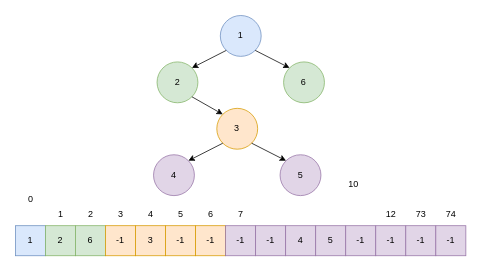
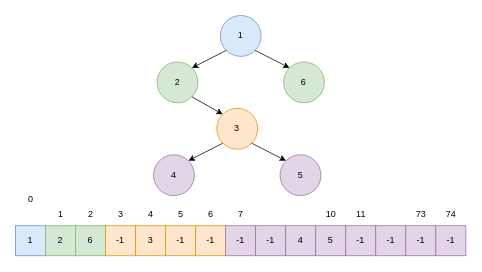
  <mxCell id="0" />
  <mxCell id="1" parent="0" />
  <mxCell id="2" value="1" style="rounded=0;whiteSpace=wrap;html=1;fillColor=#dae8fc;strokeColor=#6c8ebf;" parent="1" vertex="1"><mxGeometry y="300" width="40" height="40" as="geometry" x="20" /></mxCell>
  <mxCell id="3" value="2" style="rounded=0;whiteSpace=wrap;html=1;fillColor=#d5e8d4;strokeColor=#82b366;" parent="1" vertex="1"><mxGeometry x="60" y="300" width="40" height="40" as="geometry" /></mxCell>
  <mxCell id="4" value="6" style="rounded=0;whiteSpace=wrap;html=1;fillColor=#d5e8d4;strokeColor=#82b366;" parent="1" vertex="1"><mxGeometry x="100" y="300" width="40" height="40" as="geometry" /></mxCell>
  <mxCell id="5" value="-1" style="rounded=0;whiteSpace=wrap;html=1;fillColor=#ffe6cc;strokeColor=#d79b00;" parent="1" vertex="1"><mxGeometry x="140" y="300" width="40" height="40" as="geometry" /></mxCell>
  <mxCell id="6" value="3" style="rounded=0;whiteSpace=wrap;html=1;fillColor=#ffe6cc;strokeColor=#d79b00;" parent="1" vertex="1"><mxGeometry x="180" y="300" width="40" height="40" as="geometry" /></mxCell>
  <mxCell id="7" value="-1" style="rounded=0;whiteSpace=wrap;html=1;fillColor=#ffe6cc;strokeColor=#d79b00;" parent="1" vertex="1"><mxGeometry x="220" y="300" width="40" height="40" as="geometry" /></mxCell>
  <mxCell id="8" value="-1" style="rounded=0;whiteSpace=wrap;html=1;fillColor=#ffe6cc;strokeColor=#d79b00;" parent="1" vertex="1"><mxGeometry x="260" y="300" width="40" height="40" as="geometry" /></mxCell>
  <mxCell id="9" value="-1" style="rounded=0;whiteSpace=wrap;html=1;fillColor=#e1d5e7;strokeColor=#9673a6;" parent="1" vertex="1"><mxGeometry x="300" y="300" width="40" height="40" as="geometry" /></mxCell>
  <mxCell id="10" value="-1" style="rounded=0;whiteSpace=wrap;html=1;fillColor=#e1d5e7;strokeColor=#9673a6;" parent="1" vertex="1"><mxGeometry x="340" y="300" width="40" height="40" as="geometry" /></mxCell>
  <mxCell id="11" value="4" style="rounded=0;whiteSpace=wrap;html=1;fillColor=#e1d5e7;strokeColor=#9673a6;" parent="1" vertex="1"><mxGeometry x="380" y="300" width="40" height="40" as="geometry" /></mxCell>
  <mxCell id="12" value="5" style="rounded=0;whiteSpace=wrap;html=1;fillColor=#e1d5e7;strokeColor=#9673a6;" parent="1" vertex="1"><mxGeometry x="420" y="300" width="40" height="40" as="geometry" /></mxCell>
  <mxCell id="13" value="-1" style="rounded=0;whiteSpace=wrap;html=1;fillColor=#e1d5e7;strokeColor=#9673a6;" parent="1" vertex="1"><mxGeometry x="460" y="300" width="40" height="40" as="geometry" /></mxCell>
  <mxCell id="14" value="-1" style="rounded=0;whiteSpace=wrap;html=1;fillColor=#e1d5e7;strokeColor=#9673a6;" parent="1" vertex="1"><mxGeometry x="500" y="300" width="40" height="40" as="geometry" /></mxCell>
  <mxCell id="15" value="-1" style="rounded=0;whiteSpace=wrap;html=1;fillColor=#e1d5e7;strokeColor=#9673a6;" parent="1" vertex="1"><mxGeometry x="540" y="300" width="40" height="40" as="geometry" /></mxCell>
  <mxCell id="16" value="-1" style="rounded=0;whiteSpace=wrap;html=1;fillColor=#e1d5e7;strokeColor=#9673a6;" parent="1" vertex="1"><mxGeometry x="580" y="300" width="40" height="40" as="geometry" /></mxCell>
  <mxCell id="17" value="0" style="text;html=1;align=center;verticalAlign=middle;resizable=0;points=[];autosize=1;strokeColor=none;fillColor=none;" parent="1" vertex="1"><mxGeometry x="25" y="250" width="30" height="30" as="geometry" /></mxCell>
  <mxCell id="18" value="1" style="text;html=1;align=center;verticalAlign=middle;resizable=0;points=[];autosize=1;strokeColor=none;fillColor=none;" parent="1" vertex="1"><mxGeometry x="65" y="270" width="30" height="30" as="geometry" /></mxCell>
  <mxCell id="19" value="2" style="text;html=1;align=center;verticalAlign=middle;resizable=0;points=[];autosize=1;strokeColor=none;fillColor=none;" parent="1" vertex="1"><mxGeometry x="105" y="270" width="30" height="30" as="geometry" /></mxCell>
  <mxCell id="20" value="3" style="text;html=1;align=center;verticalAlign=middle;resizable=0;points=[];autosize=1;strokeColor=none;fillColor=none;" parent="1" vertex="1"><mxGeometry x="145" y="270" width="30" height="30" as="geometry" /></mxCell>
  <mxCell id="21" value="4" style="text;html=1;align=center;verticalAlign=middle;resizable=0;points=[];autosize=1;strokeColor=none;fillColor=none;" parent="1" vertex="1"><mxGeometry x="185" y="270" width="30" height="30" as="geometry" /></mxCell>
  <mxCell id="22" value="5" style="text;html=1;align=center;verticalAlign=middle;resizable=0;points=[];autosize=1;strokeColor=none;fillColor=none;" parent="1" vertex="1"><mxGeometry x="225" y="270" width="30" height="30" as="geometry" /></mxCell>
  <mxCell id="23" value="6" style="text;html=1;align=center;verticalAlign=middle;resizable=0;points=[];autosize=1;strokeColor=none;fillColor=none;" parent="1" vertex="1"><mxGeometry x="265" y="270" width="30" height="30" as="geometry" /></mxCell>
  <mxCell id="24" value="7" style="text;html=1;align=center;verticalAlign=middle;resizable=0;points=[];autosize=1;strokeColor=none;fillColor=none;" parent="1" vertex="1"><mxGeometry x="305" y="270" width="30" height="30" as="geometry" /></mxCell>
- <mxCell id="25" value="10" style="text;html=1;align=center;verticalAlign=middle;resizable=0;points=[];autosize=1;strokeColor=none;fillColor=none;" parent="1" vertex="1"><mxGeometry x="450" y="230" width="40" height="30" as="geometry" /></mxCell>
- <mxCell id="27" value="12" style="text;html=1;align=center;verticalAlign=middle;resizable=0;points=[];autosize=1;strokeColor=none;fillColor=none;" parent="1" vertex="1"><mxGeometry x="500" y="270" width="40" height="30" as="geometry" /></mxCell>
+ <mxCell id="25" value="10" style="text;html=1;align=center;verticalAlign=middle;resizable=0;points=[];autosize=1;strokeColor=none;fillColor=none;" parent="1" vertex="1"><mxGeometry x="420" y="270" width="40" height="30" as="geometry" /></mxCell>
+ <mxCell id="26" value="11" style="text;html=1;align=center;verticalAlign=middle;resizable=0;points=[];autosize=1;strokeColor=none;fillColor=none;" parent="1" vertex="1"><mxGeometry x="460" y="270" width="40" height="30" as="geometry" /></mxCell>
  <mxCell id="28" value="73" style="text;html=1;align=center;verticalAlign=middle;resizable=0;points=[];autosize=1;strokeColor=none;fillColor=none;" parent="1" vertex="1"><mxGeometry x="540" y="270" width="40" height="30" as="geometry" /></mxCell>
  <mxCell id="29" value="74" style="text;html=1;align=center;verticalAlign=middle;resizable=0;points=[];autosize=1;strokeColor=none;fillColor=none;" parent="1" vertex="1"><mxGeometry x="580" y="270" width="40" height="30" as="geometry" /></mxCell>
  <mxCell id="30" value="" style="group" parent="1" vertex="1" connectable="0"><mxGeometry x="204" width="230" height="240" as="geometry" y="20" /></mxCell>
  <mxCell id="31" value="1" style="ellipse;whiteSpace=wrap;html=1;aspect=fixed;fillColor=#dae8fc;strokeColor=#6c8ebf;" parent="30" vertex="1"><mxGeometry x="88.954" width="54.43" height="54.43" as="geometry" /></mxCell>
  <mxCell id="32" value="2" style="ellipse;whiteSpace=wrap;html=1;aspect=fixed;fillColor=#d5e8d4;strokeColor=#82b366;" parent="30" vertex="1"><mxGeometry x="4.682" y="61.825" width="54.43" height="54.43" as="geometry" /></mxCell>
  <mxCell id="33" value="6" style="ellipse;whiteSpace=wrap;html=1;aspect=fixed;fillColor=#d5e8d4;strokeColor=#82b366;" parent="30" vertex="1"><mxGeometry x="173.227" y="61.825" width="54.43" height="54.43" as="geometry" /></mxCell>
  <mxCell id="34" value="3" style="ellipse;whiteSpace=wrap;html=1;aspect=fixed;fillColor=#ffe6cc;strokeColor=#d79b00;" parent="30" vertex="1"><mxGeometry x="84.272" y="123.65" width="54.43" height="54.43" as="geometry" /></mxCell>
  <mxCell id="35" value="4" style="ellipse;whiteSpace=wrap;html=1;aspect=fixed;fillColor=#e1d5e7;strokeColor=#9673a6;" parent="30" vertex="1"><mxGeometry y="185.475" width="54.43" height="54.43" as="geometry" /></mxCell>
  <mxCell id="36" value="5" style="ellipse;whiteSpace=wrap;html=1;aspect=fixed;fillColor=#e1d5e7;strokeColor=#9673a6;" parent="30" vertex="1"><mxGeometry x="168.545" y="185.475" width="54.43" height="54.43" as="geometry" /></mxCell>
  <mxCell id="37" value="" style="endArrow=classic;html=1;exitX=0;exitY=1;exitDx=0;exitDy=0;entryX=1;entryY=0;entryDx=0;entryDy=0;" parent="30" source="31" target="32" edge="1"><mxGeometry width="50" height="50" relative="1" as="geometry"><mxPoint x="215.363" y="247.3" as="sourcePoint" /><mxPoint x="320.704" y="170.019" as="targetPoint" /></mxGeometry></mxCell>
  <mxCell id="38" value="" style="endArrow=classic;html=1;entryX=0;entryY=0;entryDx=0;entryDy=0;exitX=1;exitY=1;exitDx=0;exitDy=0;" parent="30" source="31" target="33" edge="1"><mxGeometry width="50" height="50" relative="1" as="geometry"><mxPoint x="215.363" y="247.3" as="sourcePoint" /><mxPoint x="320.704" y="170.019" as="targetPoint" /></mxGeometry></mxCell>
  <mxCell id="39" value="" style="endArrow=classic;html=1;entryX=1;entryY=0;entryDx=0;entryDy=0;exitX=0;exitY=1;exitDx=0;exitDy=0;" parent="30" source="34" target="35" edge="1"><mxGeometry width="50" height="50" relative="1" as="geometry"><mxPoint y="401.863" as="sourcePoint" /><mxPoint x="105.341" y="324.582" as="targetPoint" /></mxGeometry></mxCell>
  <mxCell id="40" value="" style="endArrow=classic;html=1;entryX=0;entryY=0;entryDx=0;entryDy=0;exitX=1;exitY=1;exitDx=0;exitDy=0;" parent="30" source="34" target="36" edge="1"><mxGeometry width="50" height="50" relative="1" as="geometry"><mxPoint y="401.863" as="sourcePoint" /><mxPoint x="105.341" y="324.582" as="targetPoint" /></mxGeometry></mxCell>
  <mxCell id="41" value="" style="endArrow=classic;html=1;exitX=1;exitY=1;exitDx=0;exitDy=0;entryX=0;entryY=0;entryDx=0;entryDy=0;" parent="30" source="32" target="34" edge="1"><mxGeometry width="50" height="50" relative="1" as="geometry"><mxPoint x="163.863" y="168.614" as="sourcePoint" /><mxPoint x="222.386" y="112.409" as="targetPoint" /></mxGeometry></mxCell>
